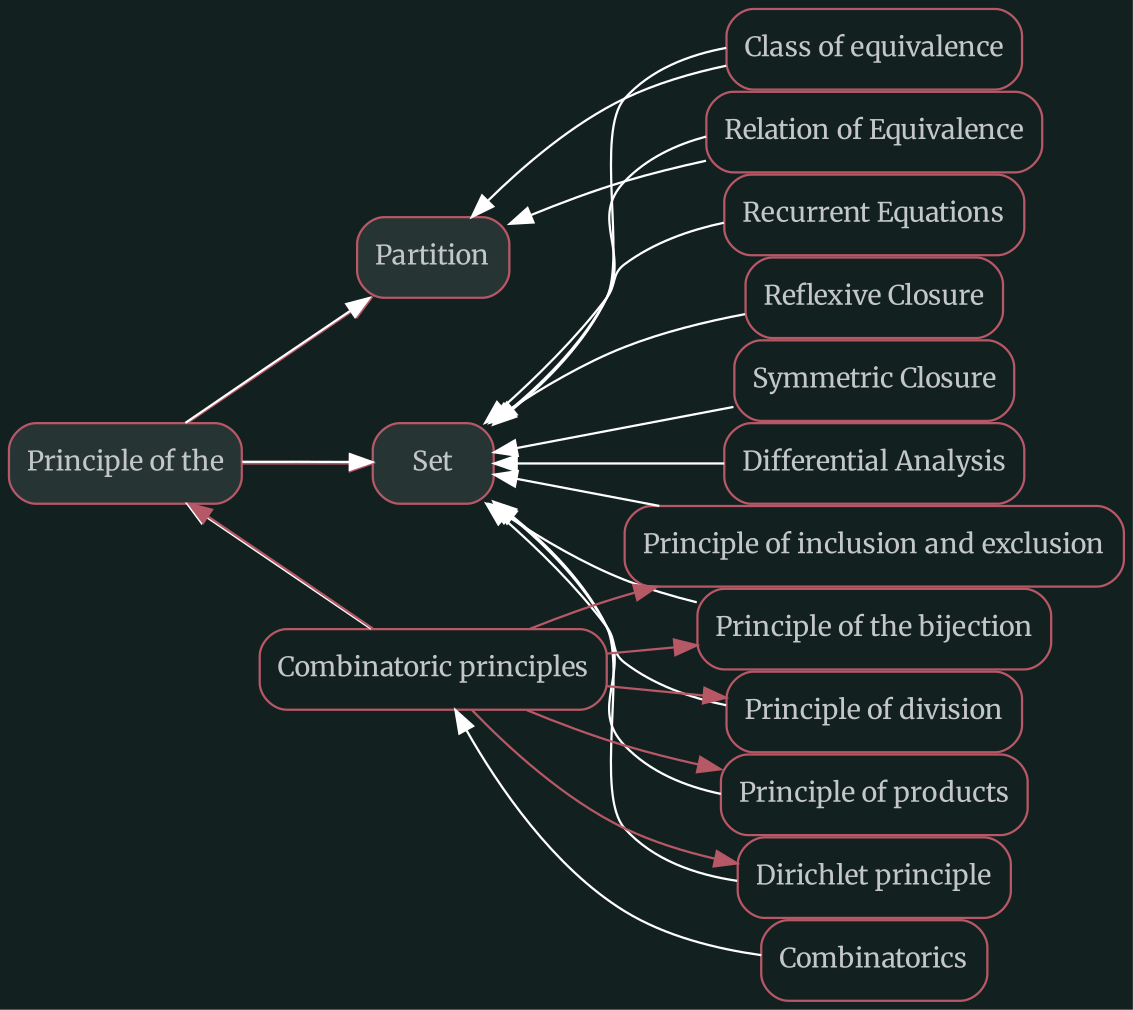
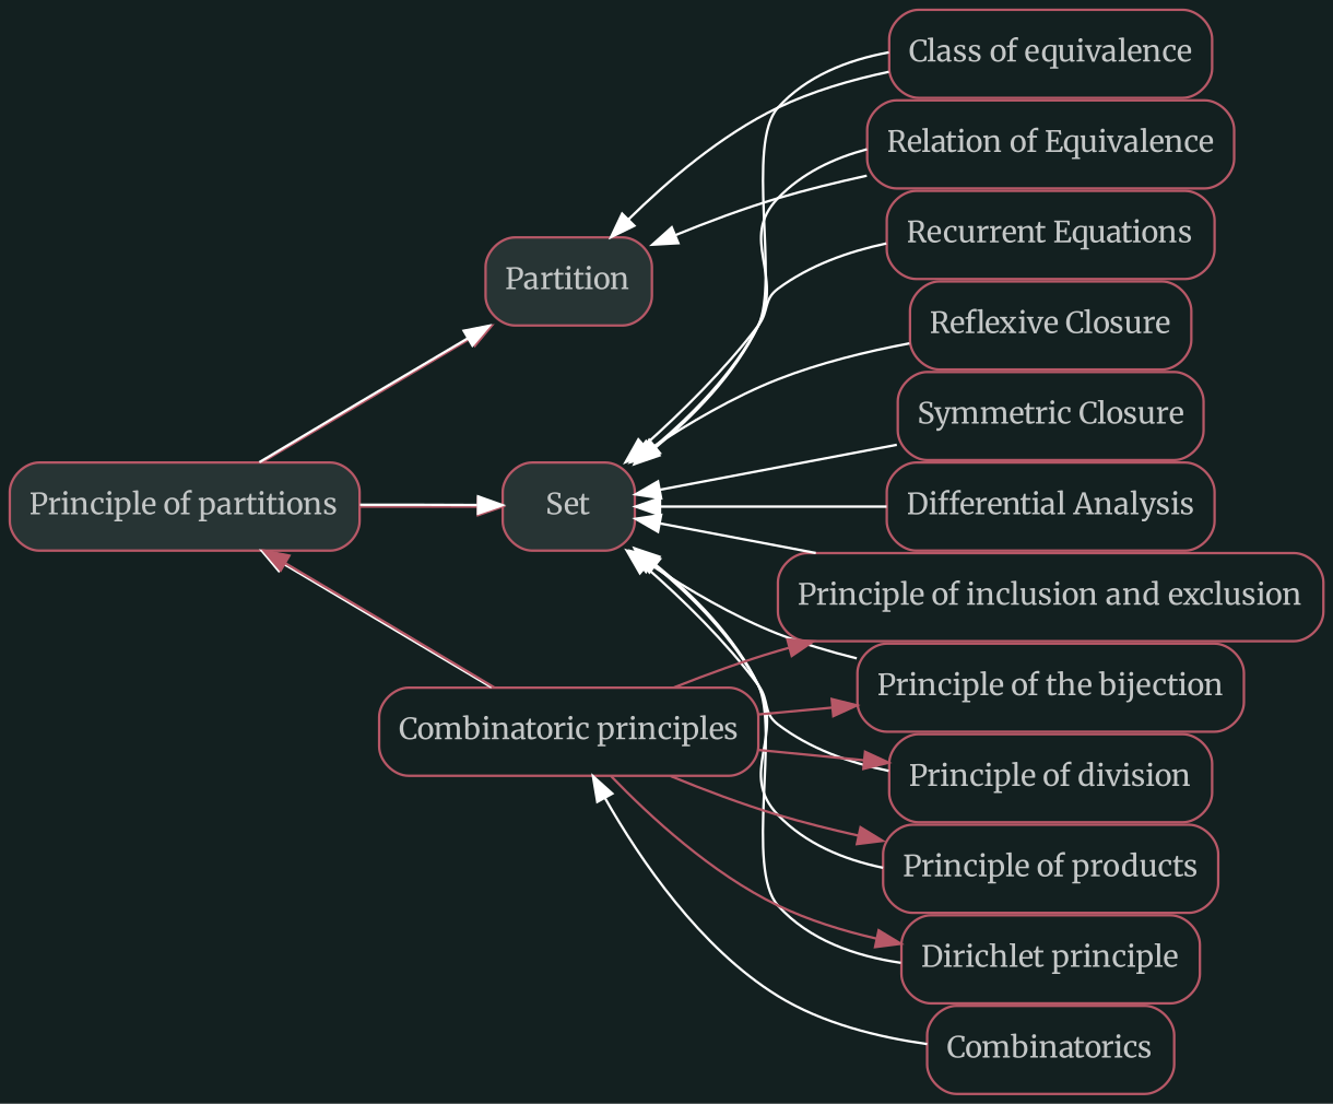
  digraph {
    bgcolor="#132020"
    nodesep=0
    rankdir=LR
    ranksep=0
    fontname=Merriweather
    node [color="#b75867" fillcolor="#FFFFFF" fontcolor="#c4c7c7" fontname=Merriweather fontsize="12px" labelfontname=sans shape=rectangle style=rounded]
    edge [color="#FFFFFF" fontname=Merriweather dir=back]
-   n1 [fillcolor="#273434" label="Principle of the" style="rounded,filled"]
+   n1 [fillcolor="#273434" label="Principle of partitions" style="rounded,filled"]
    n2 [fillcolor="#273434" label=Partition style="rounded,filled"]
    n3 [fillcolor="#273434" label=Set style="rounded,filled"]
    n4 [label="Combinatoric principles"]
    n5 [label="Class of equivalence"]
    n6 [label="Relation of Equivalence"]
    n7 [label="Recurrent Equations"]
    n8 [label="Reflexive Closure"]
    n9 [label="Symmetric Closure"]
    n10 [label="Principle of division"]
    n11 [label="Principle of products"]
    n12 [label="Dirichlet principle"]
    n13 [label="Principle of inclusion and exclusion"]
    n14 [label="Differential Analysis"]
    n15 [label="Principle of the bijection"]
    n16 [label=Combinatorics]
    subgraph sub_1 {
      n1
      n2
      n3
    }
    subgraph sub_2 {
      n1
      n4
    }
    subgraph sub_3 {
    }
    subgraph sub_4 {
      n1
      n2
      n5
      n6
    }
    subgraph sub_5 {
    }
    subgraph sub_6 {
      n1
      n3
      n5
      n6
      n7
      n8
      n9
      n10
      n11
      n12
      n13
      n14
      n15
    }
    subgraph sub_7 {
      n1
      n4
      n10
      n11
      n12
      n13
      n15
    }
    subgraph sub_8 {
      n4
      n16
    }
    n1 -> n2 [color="#b75867" dir=""]
    n1 -> n3 [color="#b75867" dir=""]
    n1 -> n4
    n2 -> n1
    n2 -> n5
    n2 -> n6
    n3 -> n1
    n3 -> n5
    n3 -> n6
    n3 -> n7
    n3 -> n8
    n3 -> n9
    n3 -> n10
    n3 -> n11
    n3 -> n12
    n3 -> n13
    n3 -> n14
    n3 -> n15
    n4 -> n1 [color="#b75867" dir=""]
    n4 -> n10 [color="#b75867" dir=""]
    n4 -> n11 [color="#b75867" dir=""]
    n4 -> n12 [color="#b75867" dir=""]
    n4 -> n13 [color="#b75867" dir=""]
    n4 -> n15 [color="#b75867" dir=""]
    n4 -> n16
  }
